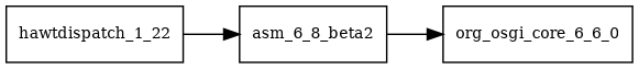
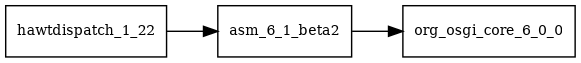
  digraph {
    rankdir=LR
    node [fontsize=10.0 shape=box]
    hawtdispatch_1_22
-   asm_6_1_beta2 [label=asm_6_8_beta2]
-   org_osgi_core_6_0_0 [label=org_osgi_core_6_6_0]
+   asm_6_1_beta2
+   org_osgi_core_6_0_0
    hawtdispatch_1_22 -> asm_6_1_beta2
    asm_6_1_beta2 -> org_osgi_core_6_0_0
  }
